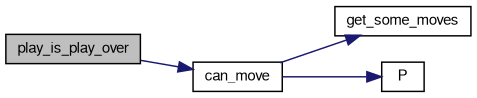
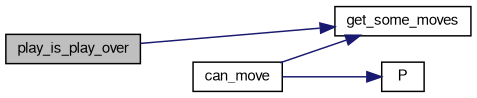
  digraph {
    rankdir=LR
    node [color=black fontname=FreeSans fontsize=10 shape=record]
    edge [color=midnightblue fontname=FreeSans fontsize=10 labelfontname=FreeSans labelfontsize=10 style=solid]
    n1 [fillcolor=grey75 fontcolor=black height=0.2 label=play_is_play_over style=filled width=0.4]
    n2 [height=0.2 label=can_move width=0.4]
    n3 [height=0.2 label=get_some_moves width=0.4]
    n4 [height=0.2 label=P width=0.4]
-   n1 -> n2
+   n1 -> n3
    n2 -> n3
    n2 -> n4
  }
